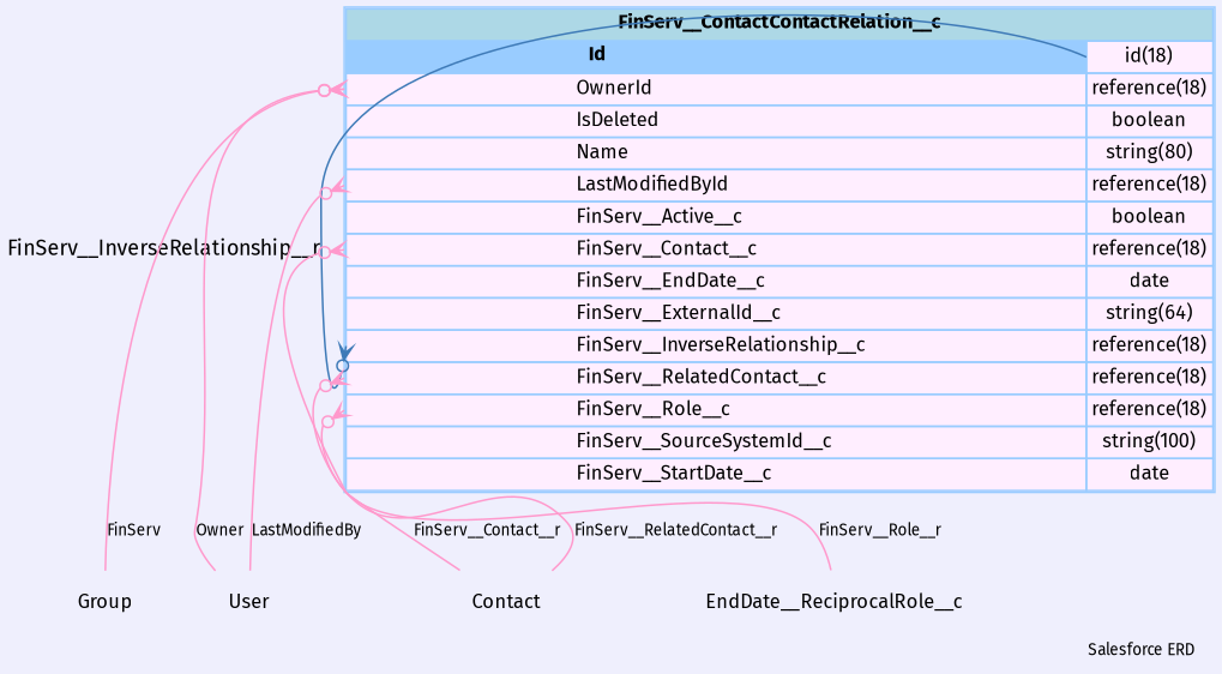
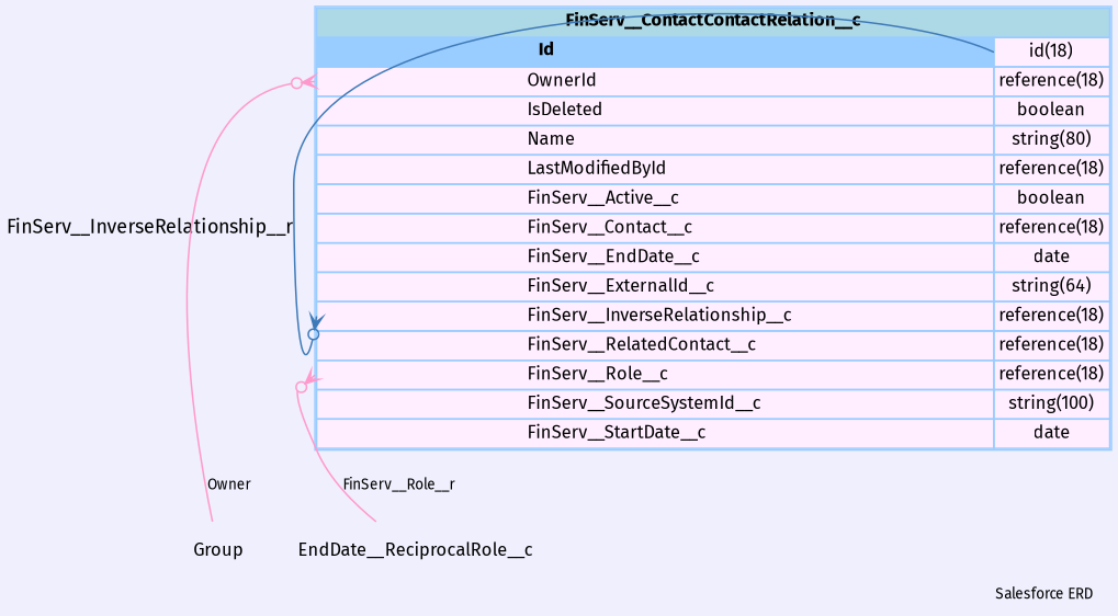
  digraph {
    bgcolor="#efeffd"
    fontname="Fira Sans"
    fontsize=9
    label="Salesforce ERD "
    labeljust=r
    nodesep=0.18
    rankdir=TB
    ranksep=0.46
    node [color="#99ccff" fontname="Fira Sans" fontsize=11 shape=plaintext]
    edge [arrowhead=none arrowsize=0.8 arrowtail=crowodot color="#ff99cc" dir=back fontname="Fira Sans" fontsize=9 headport="Id:e" tailport="OwnerId:w"]
    n1 [label=<                 <table border="1" cellborder="1" cellspacing="0" bgcolor="#ffeeff" >                      <tr><td colspan="3" bgcolor="lightblue"><b>FinServ__ContactContactRelation__c</b></td></tr>              <tr>                                         <td  bgcolor="#99ccff" port="Id" align="left">                                            <b>Id</b>                                         </td><td>id(18)</td></tr> <tr>                                          <td port="OwnerId" align="left">                                          OwnerId                                        </td><td>reference(18)</td></tr> <tr>                                          <td port="IsDeleted" align="left">                                          IsDeleted                                        </td><td>boolean</td></tr> <tr>                                          <td port="Name" align="left">                                          Name                                        </td><td>string(80)</td></tr> <tr>                                          <td port="LastModifiedById" align="left">                                          LastModifiedById                                        </td><td>reference(18)</td></tr> <tr>                                          <td port="FinServ__Active__c" align="left">                                          FinServ__Active__c                                        </td><td>boolean</td></tr> <tr>                                          <td port="FinServ__Contact__c" align="left">                                          FinServ__Contact__c                                        </td><td>reference(18)</td></tr> <tr>                                          <td port="FinServ__EndDate__c" align="left">                                          FinServ__EndDate__c                                        </td><td>date</td></tr> <tr>                                          <td port="FinServ__ExternalId__c" align="left">                                          FinServ__ExternalId__c                                        </td><td>string(64)</td></tr> <tr>                                          <td port="FinServ__InverseRelationship__c" align="left">                                          FinServ__InverseRelationship__c                                        </td><td>reference(18)</td></tr> <tr>                                          <td port="FinServ__RelatedContact__c" align="left">                                          FinServ__RelatedContact__c                                        </td><td>reference(18)</td></tr> <tr>                                          <td port="FinServ__Role__c" align="left">                                          FinServ__Role__c                                        </td><td>reference(18)</td></tr> <tr>                                          <td port="FinServ__SourceSystemId__c" align="left">                                          FinServ__SourceSystemId__c                                        </td><td>string(100)</td></tr> <tr>                                          <td port="FinServ__StartDate__c" align="left">                                          FinServ__StartDate__c                                        </td><td>date</td></tr>                             </table>                 > margin=0 shape=none]
    Group
-   User
-   Contact
    n5 [label=EndDate__ReciprocalRole__c]
    n1 -> n1 [color="#3e7ab7" fontsize=12 label=FinServ__InverseRelationship__r tailport="FinServ__InverseRelationship__c:w"]
-   n1 -> Group [label=FinServ]
-   n1 -> User [label=Owner]
-   n1 -> User [label=LastModifiedBy tailport="LastModifiedById:w"]
-   n1 -> Contact [label=FinServ__Contact__r tailport="FinServ__Contact__c:w"]
-   n1 -> Contact [label=FinServ__RelatedContact__r tailport="FinServ__RelatedContact__c:w"]
+   n1 -> Group [label=Owner]
    n1 -> n5 [label=FinServ__Role__r tailport="FinServ__Role__c:w"]
  }
